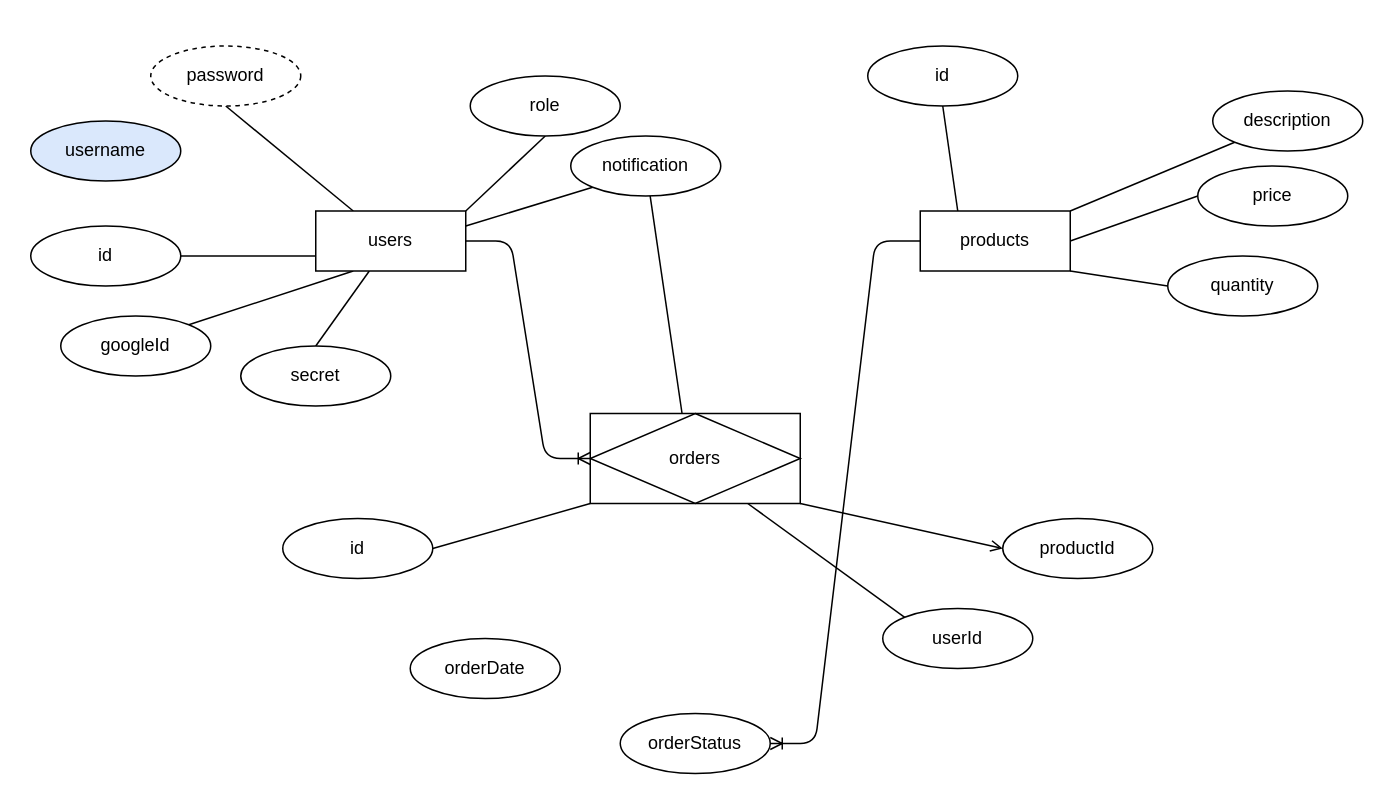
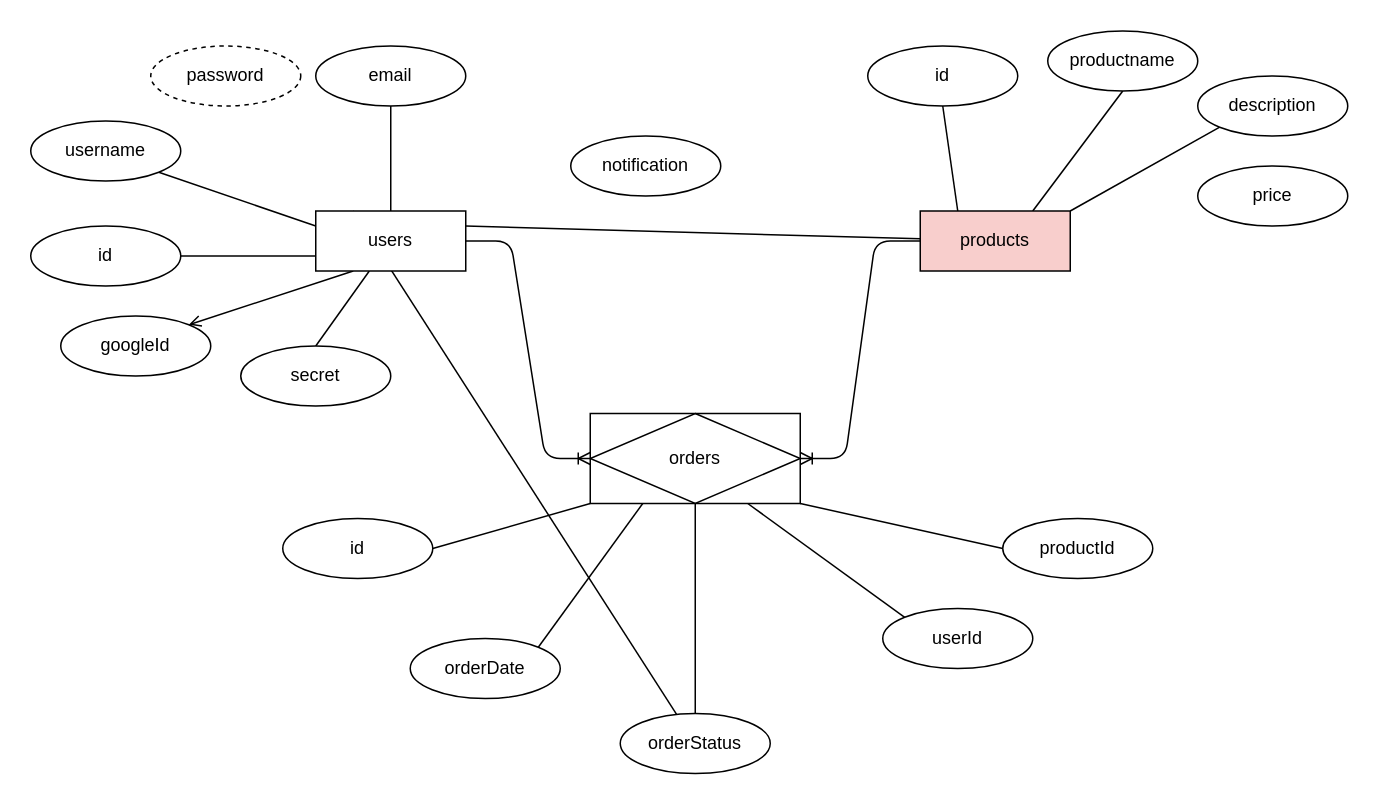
  <mxCell id="0" />
  <mxCell id="1" parent="0" />
  <mxCell id="2" style="edgeStyle=none;html=1;exitX=0;exitY=0.75;exitDx=0;exitDy=0;entryX=1;entryY=0.5;entryDx=0;entryDy=0;endArrow=none;endFill=0;" parent="1" source="10" target="23" edge="1"><mxGeometry relative="1" as="geometry" /></mxCell>
- <mxCell id="4" style="edgeStyle=none;html=1;exitX=0.25;exitY=0;exitDx=0;exitDy=0;entryX=0.5;entryY=1;entryDx=0;entryDy=0;endArrow=none;endFill=0;" parent="1" source="10" target="25" edge="1"><mxGeometry relative="1" as="geometry" /></mxCell>
- <mxCell id="6" style="edgeStyle=none;html=1;exitX=1;exitY=0;exitDx=0;exitDy=0;entryX=0.5;entryY=1;entryDx=0;entryDy=0;endArrow=none;endFill=0;" parent="1" source="10" target="26" edge="1"><mxGeometry relative="1" as="geometry" /></mxCell>
- <mxCell id="7" style="edgeStyle=none;html=1;exitX=0.25;exitY=1;exitDx=0;exitDy=0;entryX=1;entryY=0;entryDx=0;entryDy=0;endArrow=none;endFill=0;" parent="1" source="10" target="40" edge="1"><mxGeometry relative="1" as="geometry" /></mxCell>
+ <mxCell id="3" style="edgeStyle=none;html=1;exitX=0;exitY=0.25;exitDx=0;exitDy=0;entryX=1;entryY=1;entryDx=0;entryDy=0;endArrow=none;endFill=0;" parent="1" source="10" target="24" edge="1"><mxGeometry relative="1" as="geometry" /></mxCell>
+ <mxCell id="4" style="edgeStyle=none;html=1;exitX=0.25;exitY=0;exitDx=0;exitDy=0;endArrow=none;endFill=0;" parent="1" source="10" target="34" edge="1"><mxGeometry relative="1" as="geometry" /></mxCell>
+ <mxCell id="5" style="edgeStyle=none;html=1;exitX=0.5;exitY=0;exitDx=0;exitDy=0;entryX=0.5;entryY=1;entryDx=0;entryDy=0;endArrow=none;endFill=0;" parent="1" source="10" target="39" edge="1"><mxGeometry relative="1" as="geometry" /></mxCell>
+ <mxCell id="7" style="edgeStyle=none;html=1;exitX=0.25;exitY=1;exitDx=0;exitDy=0;entryX=1;entryY=0;entryDx=0;entryDy=0;endArrow=open;endFill=0;" parent="1" source="10" target="40" edge="1"><mxGeometry relative="1" as="geometry" /></mxCell>
  <mxCell id="8" style="edgeStyle=none;html=1;entryX=0.5;entryY=0;entryDx=0;entryDy=0;endArrow=none;endFill=0;" parent="1" source="10" target="41" edge="1"><mxGeometry relative="1" as="geometry" /></mxCell>
- <mxCell id="9" style="edgeStyle=none;html=1;exitX=1;exitY=0.25;exitDx=0;exitDy=0;entryX=0;entryY=1;entryDx=0;entryDy=0;endArrow=none;endFill=0;" edge="1" parent="1" source="10" target="42"><mxGeometry relative="1" as="geometry" /></mxCell>
+ <mxCell id="9" style="edgeStyle=none;html=1;exitX=1;exitY=0.25;exitDx=0;exitDy=0;endArrow=none;endFill=0;" edge="1" parent="1" source="10" target="16"><mxGeometry relative="1" as="geometry" /></mxCell>
  <mxCell id="10" value="users" style="whiteSpace=wrap;html=1;align=center;" parent="1" vertex="1"><mxGeometry x="210" y="140" width="100" height="40" as="geometry" /></mxCell>
  <mxCell id="11" style="edgeStyle=none;html=1;exitX=0.25;exitY=0;exitDx=0;exitDy=0;entryX=0.5;entryY=1;entryDx=0;entryDy=0;endArrow=none;endFill=0;" parent="1" source="16" target="27" edge="1"><mxGeometry relative="1" as="geometry" /></mxCell>
+ <mxCell id="12" style="edgeStyle=none;html=1;exitX=0.75;exitY=0;exitDx=0;exitDy=0;entryX=0.5;entryY=1;entryDx=0;entryDy=0;endArrow=none;endFill=0;" parent="1" source="16" target="28" edge="1"><mxGeometry relative="1" as="geometry" /></mxCell>
  <mxCell id="13" style="edgeStyle=none;html=1;exitX=1;exitY=0;exitDx=0;exitDy=0;entryX=0;entryY=1;entryDx=0;entryDy=0;endArrow=none;endFill=0;" parent="1" source="16" target="29" edge="1"><mxGeometry relative="1" as="geometry" /></mxCell>
- <mxCell id="14" style="edgeStyle=none;html=1;exitX=1;exitY=0.5;exitDx=0;exitDy=0;entryX=0;entryY=0.5;entryDx=0;entryDy=0;endArrow=none;endFill=0;" parent="1" source="16" target="30" edge="1"><mxGeometry relative="1" as="geometry" /></mxCell>
- <mxCell id="15" style="edgeStyle=none;html=1;exitX=1;exitY=1;exitDx=0;exitDy=0;entryX=0;entryY=0.5;entryDx=0;entryDy=0;endArrow=none;endFill=0;" parent="1" source="16" target="31" edge="1"><mxGeometry relative="1" as="geometry" /></mxCell>
- <mxCell id="16" value="products" style="whiteSpace=wrap;html=1;align=center;" parent="1" vertex="1"><mxGeometry x="613" y="140" width="100" height="40" as="geometry" /></mxCell>
+ <mxCell id="16" value="products" style="whiteSpace=wrap;html=1;align=center;fillColor=#f8cecc;" parent="1" vertex="1"><mxGeometry x="613" y="140" width="100" height="40" as="geometry" /></mxCell>
  <mxCell id="17" style="edgeStyle=none;html=1;exitX=0;exitY=1;exitDx=0;exitDy=0;entryX=1;entryY=0.5;entryDx=0;entryDy=0;endArrow=none;endFill=0;" parent="1" source="22" target="32" edge="1"><mxGeometry relative="1" as="geometry" /></mxCell>
- <mxCell id="19" style="edgeStyle=none;html=1;exitX=0.5;exitY=1;exitDx=0;exitDy=0;endArrow=none;endFill=0;" parent="1" source="22" target="42" edge="1"><mxGeometry relative="1" as="geometry" /></mxCell>
+ <mxCell id="18" style="edgeStyle=none;html=1;exitX=0.25;exitY=1;exitDx=0;exitDy=0;entryX=1;entryY=0;entryDx=0;entryDy=0;endArrow=none;endFill=0;" parent="1" source="22" target="33" edge="1"><mxGeometry relative="1" as="geometry" /></mxCell>
+ <mxCell id="19" style="edgeStyle=none;html=1;exitX=0.5;exitY=1;exitDx=0;exitDy=0;entryX=0.5;entryY=0;entryDx=0;entryDy=0;endArrow=none;endFill=0;" parent="1" source="22" target="34" edge="1"><mxGeometry relative="1" as="geometry" /></mxCell>
  <mxCell id="20" style="edgeStyle=none;html=1;exitX=0.75;exitY=1;exitDx=0;exitDy=0;entryX=0;entryY=0;entryDx=0;entryDy=0;endArrow=none;endFill=0;" parent="1" source="22" target="35" edge="1"><mxGeometry relative="1" as="geometry" /></mxCell>
- <mxCell id="21" style="edgeStyle=none;html=1;exitX=1;exitY=1;exitDx=0;exitDy=0;entryX=0;entryY=0.5;entryDx=0;entryDy=0;endArrow=open;endFill=0;" parent="1" source="22" target="36" edge="1"><mxGeometry relative="1" as="geometry" /></mxCell>
+ <mxCell id="21" style="edgeStyle=none;html=1;exitX=1;exitY=1;exitDx=0;exitDy=0;entryX=0;entryY=0.5;entryDx=0;entryDy=0;endArrow=none;endFill=0;" parent="1" source="22" target="36" edge="1"><mxGeometry relative="1" as="geometry" /></mxCell>
  <mxCell id="22" value="orders" style="shape=associativeEntity;whiteSpace=wrap;html=1;align=center;" parent="1" vertex="1"><mxGeometry x="393" y="275" width="140" height="60" as="geometry" /></mxCell>
  <mxCell id="23" value="id" style="ellipse;whiteSpace=wrap;html=1;align=center;" parent="1" vertex="1"><mxGeometry x="20" y="150" width="100" height="40" as="geometry" /></mxCell>
- <mxCell id="24" value="username" style="ellipse;whiteSpace=wrap;html=1;align=center;fillColor=#dae8fc;" parent="1" vertex="1"><mxGeometry x="20" y="80" width="100" height="40" as="geometry" /></mxCell>
+ <mxCell id="24" value="username" style="ellipse;whiteSpace=wrap;html=1;align=center;" parent="1" vertex="1"><mxGeometry x="20" y="80" width="100" height="40" as="geometry" /></mxCell>
  <mxCell id="25" value="password" style="ellipse;whiteSpace=wrap;html=1;align=center;dashed=1;" parent="1" vertex="1"><mxGeometry x="100" y="30" width="100" height="40" as="geometry" /></mxCell>
- <mxCell id="26" value="role" style="ellipse;whiteSpace=wrap;html=1;align=center;" parent="1" vertex="1"><mxGeometry x="313" y="50" width="100" height="40" as="geometry" /></mxCell>
  <mxCell id="27" value="id" style="ellipse;whiteSpace=wrap;html=1;align=center;" parent="1" vertex="1"><mxGeometry x="578" y="30" width="100" height="40" as="geometry" /></mxCell>
- <mxCell id="29" value="description" style="ellipse;whiteSpace=wrap;html=1;align=center;" parent="1" vertex="1"><mxGeometry x="808" y="60" width="100" height="40" as="geometry" /></mxCell>
+ <mxCell id="28" value="productname" style="ellipse;whiteSpace=wrap;html=1;align=center;" parent="1" vertex="1"><mxGeometry x="698" y="20" width="100" height="40" as="geometry" /></mxCell>
+ <mxCell id="29" value="description" style="ellipse;whiteSpace=wrap;html=1;align=center;" parent="1" vertex="1"><mxGeometry x="798" y="50" width="100" height="40" as="geometry" /></mxCell>
  <mxCell id="30" value="price" style="ellipse;whiteSpace=wrap;html=1;align=center;" parent="1" vertex="1"><mxGeometry x="798" y="110" width="100" height="40" as="geometry" /></mxCell>
- <mxCell id="31" value="quantity" style="ellipse;whiteSpace=wrap;html=1;align=center;" parent="1" vertex="1"><mxGeometry x="778" y="170" width="100" height="40" as="geometry" /></mxCell>
  <mxCell id="32" value="id" style="ellipse;whiteSpace=wrap;html=1;align=center;" parent="1" vertex="1"><mxGeometry x="188" y="345" width="100" height="40" as="geometry" /></mxCell>
  <mxCell id="33" value="orderDate" style="ellipse;whiteSpace=wrap;html=1;align=center;" parent="1" vertex="1"><mxGeometry x="273" y="425" width="100" height="40" as="geometry" /></mxCell>
  <mxCell id="34" value="orderStatus" style="ellipse;whiteSpace=wrap;html=1;align=center;" parent="1" vertex="1"><mxGeometry x="413" y="475" width="100" height="40" as="geometry" /></mxCell>
  <mxCell id="35" value="userId" style="ellipse;whiteSpace=wrap;html=1;align=center;" parent="1" vertex="1"><mxGeometry x="588" y="405" width="100" height="40" as="geometry" /></mxCell>
  <mxCell id="36" value="productId" style="ellipse;whiteSpace=wrap;html=1;align=center;" parent="1" vertex="1"><mxGeometry x="668" y="345" width="100" height="40" as="geometry" /></mxCell>
  <mxCell id="37" value="" style="edgeStyle=entityRelationEdgeStyle;fontSize=12;html=1;endArrow=ERoneToMany;exitX=1;exitY=0.5;exitDx=0;exitDy=0;entryX=0;entryY=0.5;entryDx=0;entryDy=0;" parent="1" source="10" target="22" edge="1"><mxGeometry width="100" height="100" relative="1" as="geometry"><mxPoint x="448" y="455" as="sourcePoint" /><mxPoint x="548" y="355" as="targetPoint" /></mxGeometry></mxCell>
- <mxCell id="38" value="" style="edgeStyle=entityRelationEdgeStyle;fontSize=12;html=1;endArrow=ERoneToMany;exitX=0;exitY=0.5;exitDx=0;exitDy=0;" parent="1" source="16" target="34" edge="1"><mxGeometry width="100" height="100" relative="1" as="geometry"><mxPoint x="393" y="165" as="sourcePoint" /><mxPoint x="403" y="315" as="targetPoint" /></mxGeometry></mxCell>
+ <mxCell id="38" value="" style="edgeStyle=entityRelationEdgeStyle;fontSize=12;html=1;endArrow=ERoneToMany;exitX=0;exitY=0.5;exitDx=0;exitDy=0;entryX=1;entryY=0.5;entryDx=0;entryDy=0;" parent="1" source="16" target="22" edge="1"><mxGeometry width="100" height="100" relative="1" as="geometry"><mxPoint x="393" y="165" as="sourcePoint" /><mxPoint x="403" y="315" as="targetPoint" /></mxGeometry></mxCell>
+ <mxCell id="39" value="email" style="ellipse;whiteSpace=wrap;html=1;align=center;" parent="1" vertex="1"><mxGeometry x="210" y="30" width="100" height="40" as="geometry" /></mxCell>
  <mxCell id="40" value="googleId" style="ellipse;whiteSpace=wrap;html=1;align=center;" parent="1" vertex="1"><mxGeometry x="40" y="210" width="100" height="40" as="geometry" /></mxCell>
  <mxCell id="41" value="secret" style="ellipse;whiteSpace=wrap;html=1;align=center;" parent="1" vertex="1"><mxGeometry x="160" y="230" width="100" height="40" as="geometry" /></mxCell>
  <mxCell id="42" value="notification" style="ellipse;whiteSpace=wrap;html=1;align=center;" vertex="1" parent="1"><mxGeometry x="380" y="90" width="100" height="40" as="geometry" /></mxCell>
